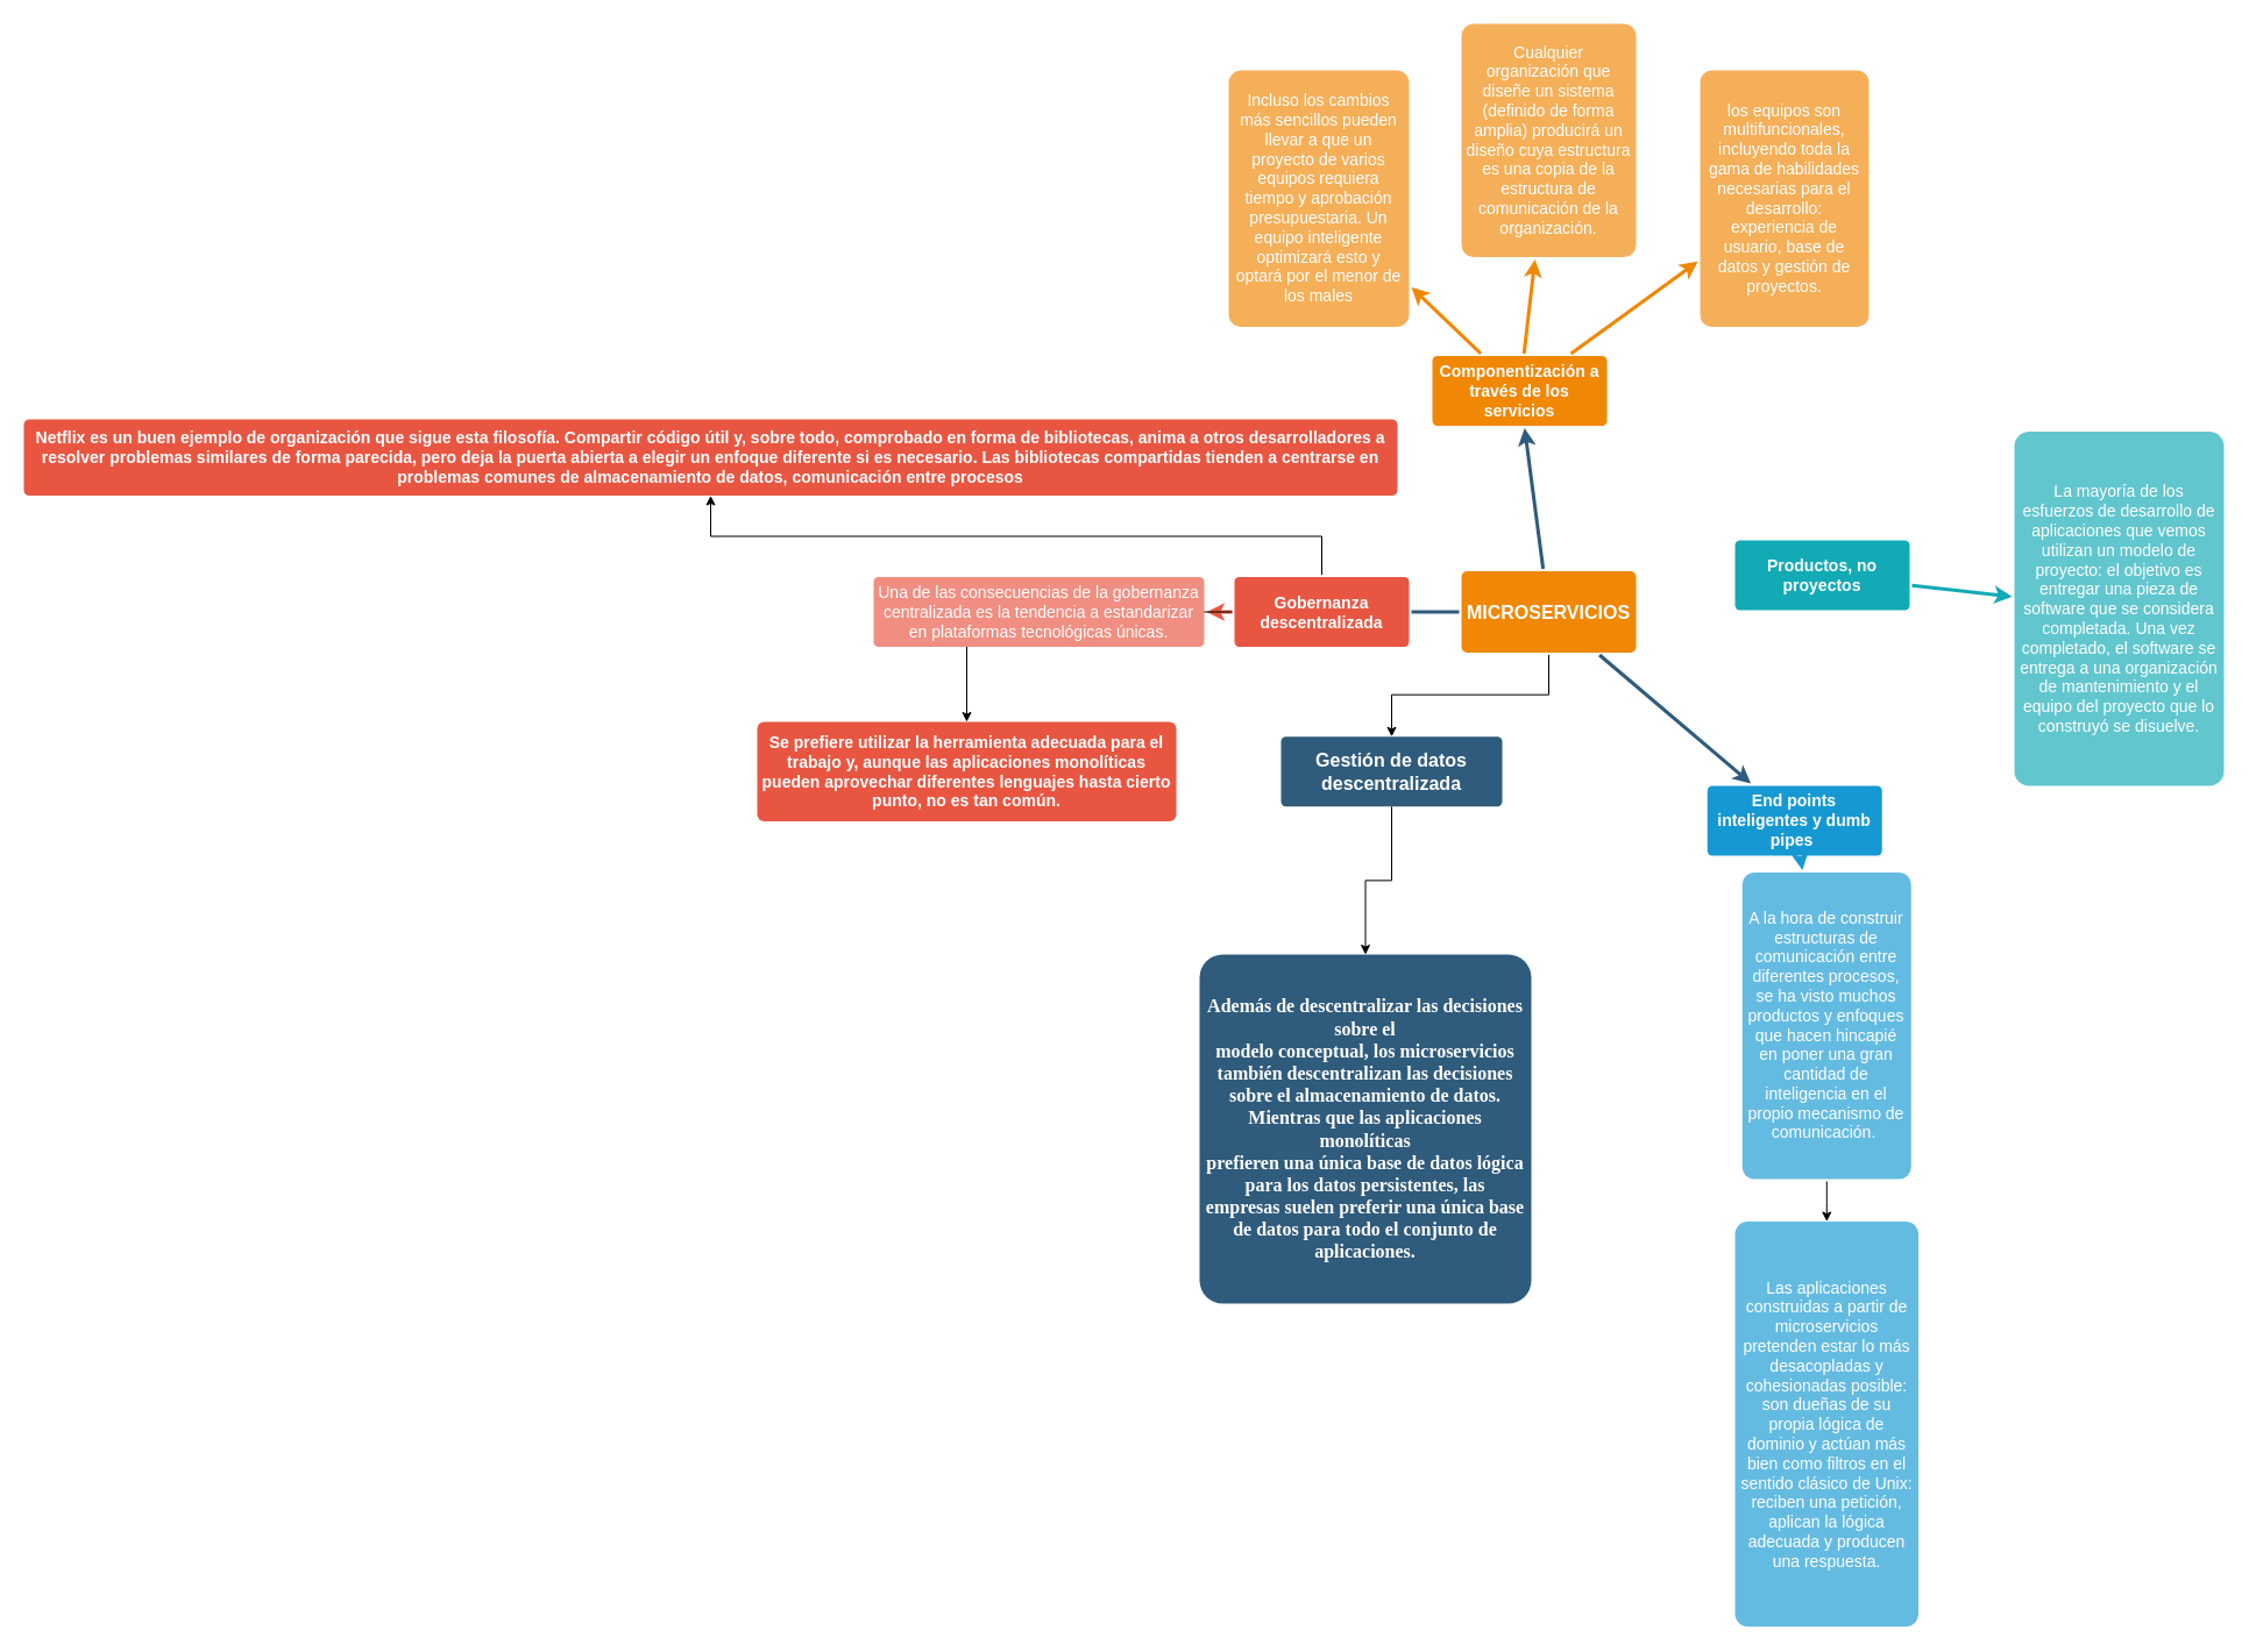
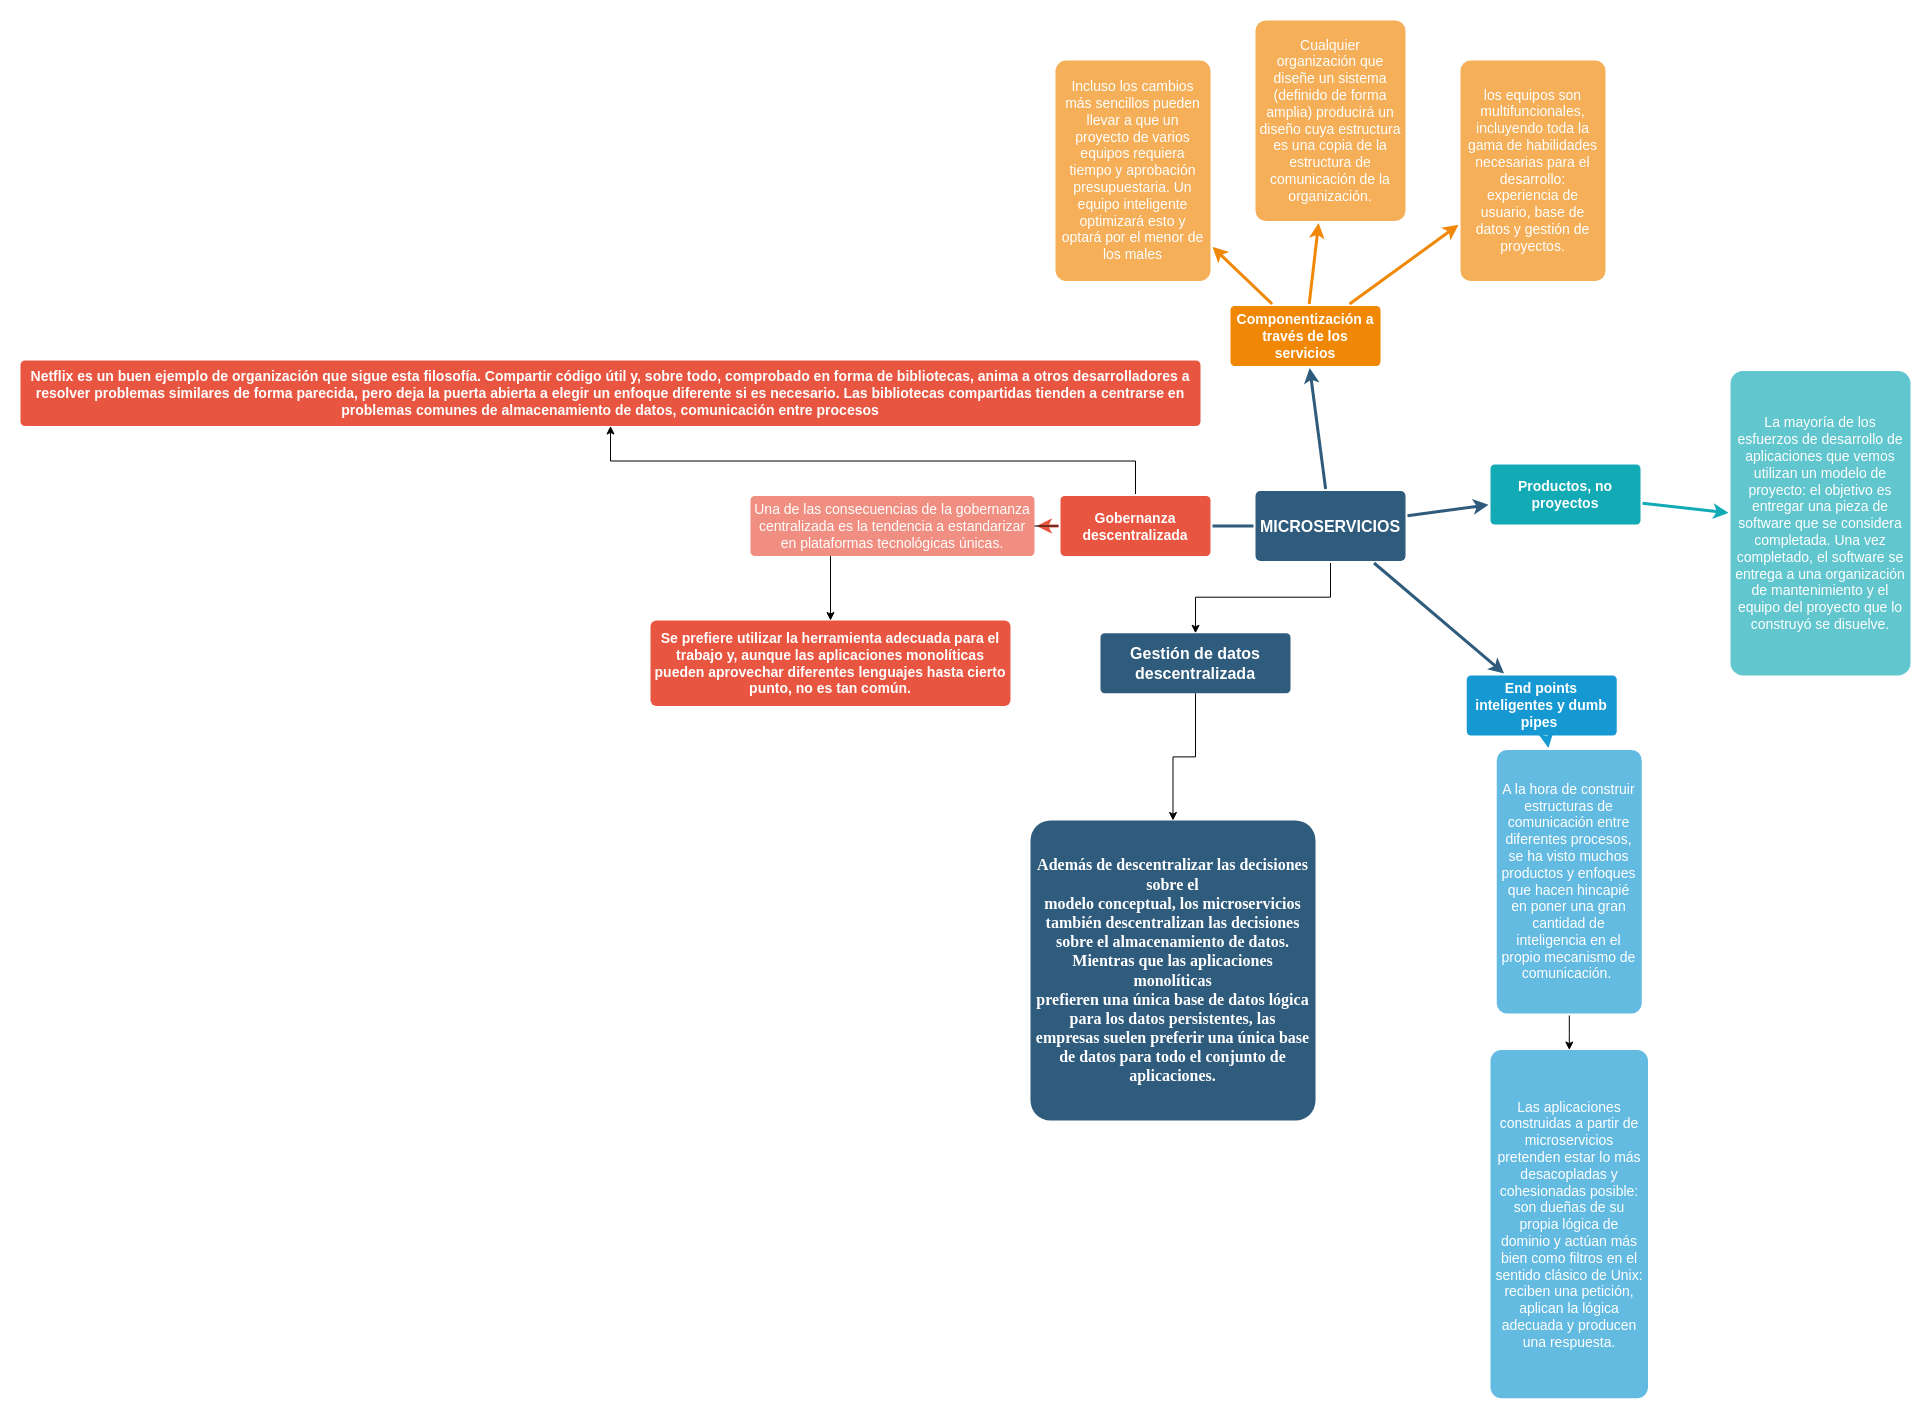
  <mxCell id="0" />
  <mxCell id="1" parent="0" />
  <mxCell id="2" value="" style="edgeStyle=none;rounded=0;jumpStyle=none;html=1;shadow=0;labelBackgroundColor=none;startArrow=none;startFill=0;endArrow=classic;endFill=1;jettySize=auto;orthogonalLoop=1;strokeColor=#2F5B7C;strokeWidth=3;fontFamily=Helvetica;fontSize=16;fontColor=#23445D;spacing=5;" parent="1" source="7" target="17" edge="1"><mxGeometry relative="1" as="geometry" /></mxCell>
+ <mxCell id="3" value="" style="edgeStyle=none;rounded=0;jumpStyle=none;html=1;shadow=0;labelBackgroundColor=none;startArrow=none;startFill=0;endArrow=classic;endFill=1;jettySize=auto;orthogonalLoop=1;strokeColor=#2F5B7C;strokeWidth=3;fontFamily=Helvetica;fontSize=16;fontColor=#23445D;spacing=5;" parent="1" source="7" target="24" edge="1"><mxGeometry relative="1" as="geometry" /></mxCell>
  <mxCell id="4" value="" style="edgeStyle=none;rounded=0;jumpStyle=none;html=1;shadow=0;labelBackgroundColor=none;startArrow=none;startFill=0;endArrow=classic;endFill=1;jettySize=auto;orthogonalLoop=1;strokeColor=#2F5B7C;strokeWidth=3;fontFamily=Helvetica;fontSize=16;fontColor=#23445D;spacing=5;" parent="1" source="7" target="14" edge="1"><mxGeometry relative="1" as="geometry" /></mxCell>
  <mxCell id="5" value="" style="edgeStyle=none;rounded=0;jumpStyle=none;html=1;shadow=0;labelBackgroundColor=none;startArrow=none;startFill=0;endArrow=none;endFill=1;jettySize=auto;orthogonalLoop=1;strokeColor=#2F5B7C;strokeWidth=3;fontFamily=Helvetica;fontSize=16;fontColor=#23445D;spacing=5;" parent="1" source="7" target="11" edge="1"><mxGeometry relative="1" as="geometry" /></mxCell>
  <mxCell id="6" value="" style="edgeStyle=orthogonalEdgeStyle;rounded=0;orthogonalLoop=1;jettySize=auto;html=1;" edge="1" parent="1" source="7" target="31"><mxGeometry relative="1" as="geometry" /></mxCell>
- <mxCell id="7" value="MICROSERVICIOS" style="rounded=1;whiteSpace=wrap;html=1;shadow=0;labelBackgroundColor=none;strokeColor=none;strokeWidth=3;fillColor=#f08705;fontFamily=Helvetica;fontSize=16;fontColor=#FFFFFF;align=center;fontStyle=1;spacing=5;arcSize=7;perimeterSpacing=2;" parent="1" vertex="1"><mxGeometry x="1255" y="490.5" width="150" height="70" as="geometry" /></mxCell>
+ <mxCell id="7" value="MICROSERVICIOS" style="rounded=1;whiteSpace=wrap;html=1;shadow=0;labelBackgroundColor=none;strokeColor=none;strokeWidth=3;fillColor=#2F5B7C;fontFamily=Helvetica;fontSize=16;fontColor=#FFFFFF;align=center;fontStyle=1;spacing=5;arcSize=7;perimeterSpacing=2;" parent="1" vertex="1"><mxGeometry x="1255" y="490.5" width="150" height="70" as="geometry" /></mxCell>
  <mxCell id="8" value="" style="edgeStyle=none;rounded=1;jumpStyle=none;html=1;shadow=0;labelBackgroundColor=none;startArrow=none;startFill=0;jettySize=auto;orthogonalLoop=1;strokeColor=#E85642;strokeWidth=3;fontFamily=Helvetica;fontSize=14;fontColor=#FFFFFF;spacing=5;fontStyle=1;fillColor=#b0e3e6;" parent="1" source="11" target="12" edge="1"><mxGeometry relative="1" as="geometry" /></mxCell>
  <mxCell id="9" value="" style="edgeStyle=orthogonalEdgeStyle;rounded=0;orthogonalLoop=1;jettySize=auto;html=1;" edge="1" parent="1" source="11" target="28"><mxGeometry relative="1" as="geometry" /></mxCell>
  <mxCell id="10" value="" style="edgeStyle=orthogonalEdgeStyle;rounded=0;orthogonalLoop=1;jettySize=auto;html=1;" edge="1" parent="1" source="11" target="29"><mxGeometry relative="1" as="geometry" /></mxCell>
  <mxCell id="11" value="Gobernanza descentralizada" style="rounded=1;whiteSpace=wrap;html=1;shadow=0;labelBackgroundColor=none;strokeColor=none;strokeWidth=3;fillColor=#e85642;fontFamily=Helvetica;fontSize=14;fontColor=#FFFFFF;align=center;spacing=5;fontStyle=1;arcSize=7;perimeterSpacing=2;" parent="1" vertex="1"><mxGeometry x="1060" y="495.5" width="150" height="60" as="geometry" /></mxCell>
  <mxCell id="12" value="Una de las consecuencias de la gobernanza centralizada es la tendencia a estandarizar en plataformas tecnológicas únicas." style="rounded=1;whiteSpace=wrap;html=1;shadow=0;labelBackgroundColor=none;strokeColor=none;strokeWidth=3;fillColor=#f08e81;fontFamily=Helvetica;fontSize=14;fontColor=#FFFFFF;align=center;spacing=5;fontStyle=0;arcSize=7;perimeterSpacing=2;" parent="1" vertex="1"><mxGeometry x="750" y="495.5" width="284" height="60" as="geometry" /></mxCell>
  <mxCell id="13" value="" style="edgeStyle=none;rounded=0;jumpStyle=none;html=1;shadow=0;labelBackgroundColor=none;startArrow=none;startFill=0;endArrow=classic;endFill=1;jettySize=auto;orthogonalLoop=1;strokeColor=#1699D3;strokeWidth=3;fontFamily=Helvetica;fontSize=14;fontColor=#FFFFFF;spacing=5;" parent="1" source="14" target="16" edge="1"><mxGeometry relative="1" as="geometry" /></mxCell>
  <mxCell id="14" value="End points inteligentes y dumb pipes&amp;nbsp;" style="rounded=1;whiteSpace=wrap;html=1;shadow=0;labelBackgroundColor=none;strokeColor=none;strokeWidth=3;fillColor=#1699d3;fontFamily=Helvetica;fontSize=14;fontColor=#FFFFFF;align=center;spacing=5;fontStyle=1;arcSize=7;perimeterSpacing=2;" parent="1" vertex="1"><mxGeometry x="1466.25" y="675" width="150" height="60" as="geometry" /></mxCell>
  <mxCell id="15" value="" style="edgeStyle=orthogonalEdgeStyle;rounded=0;orthogonalLoop=1;jettySize=auto;html=1;" edge="1" parent="1" source="16" target="27"><mxGeometry relative="1" as="geometry" /></mxCell>
  <mxCell id="16" value="A la hora de construir estructuras de comunicación entre diferentes procesos, se ha visto muchos productos y enfoques que hacen hincapié en poner una gran cantidad de inteligencia en el propio mecanismo de comunicación.&amp;nbsp;" style="rounded=1;whiteSpace=wrap;html=1;shadow=0;labelBackgroundColor=none;strokeColor=none;strokeWidth=3;fillColor=#64bbe2;fontFamily=Helvetica;fontSize=14;fontColor=#FFFFFF;align=center;spacing=5;arcSize=7;perimeterSpacing=2;" parent="1" vertex="1"><mxGeometry x="1496.25" y="749.5" width="145" height="263.5" as="geometry" /></mxCell>
  <mxCell id="17" value="Componentización a través de los servicios" style="rounded=1;whiteSpace=wrap;html=1;shadow=0;labelBackgroundColor=none;strokeColor=none;strokeWidth=3;fillColor=#F08705;fontFamily=Helvetica;fontSize=14;fontColor=#FFFFFF;align=center;spacing=5;fontStyle=1;arcSize=7;perimeterSpacing=2;" parent="1" vertex="1"><mxGeometry x="1230" y="305.5" width="150" height="60" as="geometry" /></mxCell>
  <mxCell id="18" value="los equipos son multifuncionales, incluyendo toda la gama de habilidades necesarias para el desarrollo: experiencia de usuario, base de datos y gestión de proyectos." style="rounded=1;whiteSpace=wrap;html=1;shadow=0;labelBackgroundColor=none;strokeColor=none;strokeWidth=3;fillColor=#f5af58;fontFamily=Helvetica;fontSize=14;fontColor=#FFFFFF;align=center;spacing=5;arcSize=7;perimeterSpacing=2;" parent="1" vertex="1"><mxGeometry x="1460" y="60" width="145" height="220.5" as="geometry" /></mxCell>
  <mxCell id="19" value="" style="edgeStyle=none;rounded=0;jumpStyle=none;html=1;shadow=0;labelBackgroundColor=none;startArrow=none;startFill=0;endArrow=classic;endFill=1;jettySize=auto;orthogonalLoop=1;strokeColor=#F08705;strokeWidth=3;fontFamily=Helvetica;fontSize=14;fontColor=#FFFFFF;spacing=5;" parent="1" source="17" target="18" edge="1"><mxGeometry relative="1" as="geometry" /></mxCell>
  <mxCell id="20" value="Cualquier organización que diseñe un sistema (definido de forma amplia) producirá un diseño cuya estructura es una copia de la estructura de comunicación de la organización." style="rounded=1;whiteSpace=wrap;html=1;shadow=0;labelBackgroundColor=none;strokeColor=none;strokeWidth=3;fillColor=#f5af58;fontFamily=Helvetica;fontSize=14;fontColor=#FFFFFF;align=center;spacing=5;arcSize=7;perimeterSpacing=2;" parent="1" vertex="1"><mxGeometry x="1255" y="20" width="150" height="200.5" as="geometry" /></mxCell>
  <mxCell id="21" value="" style="edgeStyle=none;rounded=0;jumpStyle=none;html=1;shadow=0;labelBackgroundColor=none;startArrow=none;startFill=0;endArrow=classic;endFill=1;jettySize=auto;orthogonalLoop=1;strokeColor=#F08705;strokeWidth=3;fontFamily=Helvetica;fontSize=14;fontColor=#FFFFFF;spacing=5;" parent="1" source="17" target="20" edge="1"><mxGeometry relative="1" as="geometry" /></mxCell>
  <mxCell id="22" value="Incluso los cambios más sencillos pueden llevar a que un proyecto de varios equipos requiera tiempo y aprobación presupuestaria. Un equipo inteligente optimizará esto y optará por el menor de los males" style="rounded=1;whiteSpace=wrap;html=1;shadow=0;labelBackgroundColor=none;strokeColor=none;strokeWidth=3;fillColor=#f5af58;fontFamily=Helvetica;fontSize=14;fontColor=#FFFFFF;align=center;spacing=5;arcSize=7;perimeterSpacing=2;" parent="1" vertex="1"><mxGeometry x="1055" y="60" width="155" height="220.5" as="geometry" /></mxCell>
  <mxCell id="23" value="" style="edgeStyle=none;rounded=0;jumpStyle=none;html=1;shadow=0;labelBackgroundColor=none;startArrow=none;startFill=0;endArrow=classic;endFill=1;jettySize=auto;orthogonalLoop=1;strokeColor=#F08705;strokeWidth=3;fontFamily=Helvetica;fontSize=14;fontColor=#FFFFFF;spacing=5;" parent="1" source="17" target="22" edge="1"><mxGeometry relative="1" as="geometry" /></mxCell>
  <mxCell id="24" value="Productos, no proyectos" style="rounded=1;whiteSpace=wrap;html=1;shadow=0;labelBackgroundColor=none;strokeColor=none;strokeWidth=3;fillColor=#12aab5;fontFamily=Helvetica;fontSize=14;fontColor=#FFFFFF;align=center;spacing=5;fontStyle=1;arcSize=7;perimeterSpacing=2;" parent="1" vertex="1"><mxGeometry x="1490" y="464" width="150" height="60" as="geometry" /></mxCell>
  <mxCell id="25" value="La mayoría de los esfuerzos de desarrollo de aplicaciones que vemos utilizan un modelo de proyecto: el objetivo es entregar una pieza de software que se considera completada. Una vez completado, el software se entrega a una organización de mantenimiento y el equipo del proyecto que lo construyó se disuelve." style="rounded=1;whiteSpace=wrap;html=1;shadow=0;labelBackgroundColor=none;strokeColor=none;strokeWidth=3;fillColor=#61c6ce;fontFamily=Helvetica;fontSize=14;fontColor=#FFFFFF;align=center;spacing=5;fontStyle=0;arcSize=7;perimeterSpacing=2;" parent="1" vertex="1"><mxGeometry x="1730" y="370.5" width="180" height="304.5" as="geometry" /></mxCell>
  <mxCell id="26" value="" style="edgeStyle=none;rounded=1;jumpStyle=none;html=1;shadow=0;labelBackgroundColor=none;startArrow=none;startFill=0;jettySize=auto;orthogonalLoop=1;strokeColor=#12AAB5;strokeWidth=3;fontFamily=Helvetica;fontSize=14;fontColor=#FFFFFF;spacing=5;fontStyle=1;fillColor=#b0e3e6;" parent="1" source="24" target="25" edge="1"><mxGeometry relative="1" as="geometry" /></mxCell>
  <mxCell id="27" value="Las aplicaciones construidas a partir de microservicios pretenden estar lo más desacopladas y cohesionadas posible: son dueñas de su propia lógica de dominio y actúan más bien como filtros en el sentido clásico de Unix: reciben una petición, aplican la lógica adecuada y producen una respuesta." style="whiteSpace=wrap;html=1;fontSize=14;fillColor=#64bbe2;strokeColor=none;fontColor=#FFFFFF;rounded=1;shadow=0;labelBackgroundColor=none;strokeWidth=3;spacing=5;arcSize=7;" vertex="1" parent="1"><mxGeometry x="1490" y="1049.5" width="157.5" height="348.25" as="geometry" /></mxCell>
  <mxCell id="28" value="Se prefiere utilizar la herramienta adecuada para el trabajo y, aunque las aplicaciones monolíticas pueden aprovechar diferentes lenguajes hasta cierto punto, no es tan común." style="whiteSpace=wrap;html=1;fontSize=14;fillColor=#e85642;strokeColor=none;fontColor=#FFFFFF;rounded=1;shadow=0;labelBackgroundColor=none;strokeWidth=3;spacing=5;fontStyle=1;arcSize=7;" vertex="1" parent="1"><mxGeometry x="650" y="620" width="360" height="85.5" as="geometry" /></mxCell>
  <mxCell id="29" value="&lt;div&gt;Netflix es un buen ejemplo de organización que sigue esta filosofía. Compartir código útil y, sobre todo, comprobado en forma de bibliotecas, anima a otros desarrolladores a resolver problemas similares de forma parecida, pero deja la puerta abierta a elegir un enfoque diferente si es necesario. Las bibliotecas compartidas tienden a centrarse en problemas comunes de almacenamiento de datos, comunicación entre procesos&lt;/div&gt;" style="whiteSpace=wrap;html=1;fontSize=14;fillColor=#e85642;strokeColor=none;fontColor=#FFFFFF;rounded=1;shadow=0;labelBackgroundColor=none;strokeWidth=3;spacing=5;fontStyle=1;arcSize=7;" vertex="1" parent="1"><mxGeometry x="20" y="360" width="1180" height="65.5" as="geometry" /></mxCell>
  <mxCell id="30" value="" style="edgeStyle=orthogonalEdgeStyle;rounded=0;orthogonalLoop=1;jettySize=auto;html=1;" edge="1" parent="1" source="31" target="32"><mxGeometry relative="1" as="geometry" /></mxCell>
  <mxCell id="31" value="Gestión de datos descentralizada" style="whiteSpace=wrap;html=1;fontSize=16;fillColor=#2F5B7C;strokeColor=none;fontColor=#FFFFFF;rounded=1;shadow=0;labelBackgroundColor=none;strokeWidth=3;fontStyle=1;spacing=5;arcSize=7;" vertex="1" parent="1"><mxGeometry x="1100" y="632.75" width="190" height="60" as="geometry" /></mxCell>
  <mxCell id="32" value="&lt;p class=&quot;MsoNormal&quot;&gt;&lt;span style=&quot;font-size: 12.0pt ; line-height: 107% ; font-family: &amp;#34;times new roman&amp;#34; , serif&quot;&gt;Además de descentralizar las decisiones sobre el&lt;br/&gt;modelo conceptual, los microservicios también descentralizan las decisiones&lt;br/&gt;sobre el almacenamiento de datos. Mientras que las aplicaciones monolíticas&lt;br/&gt;prefieren una única base de datos lógica para los datos persistentes, las&lt;br/&gt;empresas suelen preferir una única base de datos para todo el conjunto de&lt;br/&gt;aplicaciones.&lt;/span&gt;&lt;/p&gt;" style="whiteSpace=wrap;html=1;fontSize=16;fillColor=#2F5B7C;strokeColor=none;fontColor=#FFFFFF;rounded=1;shadow=0;labelBackgroundColor=none;strokeWidth=3;fontStyle=1;spacing=5;arcSize=7;" vertex="1" parent="1"><mxGeometry x="1030" y="820" width="285" height="300" as="geometry" /></mxCell>
